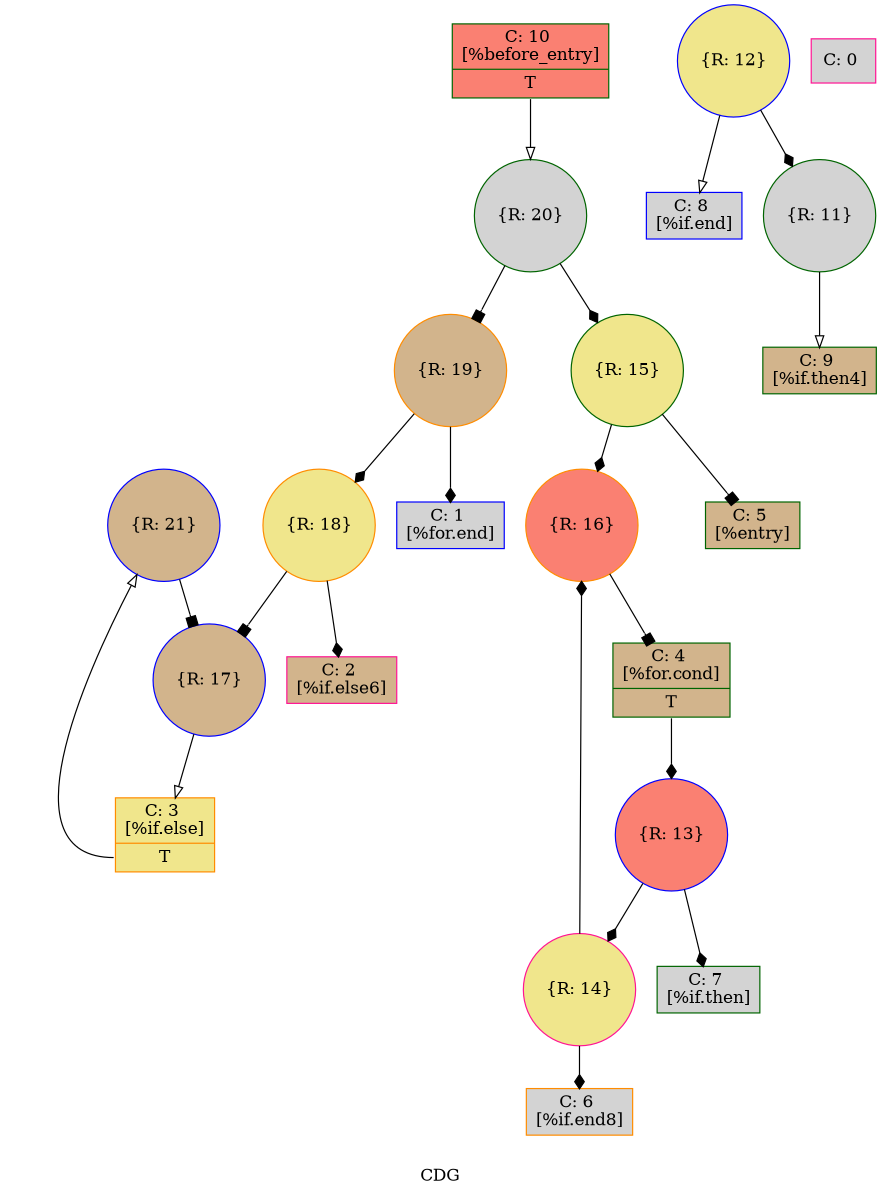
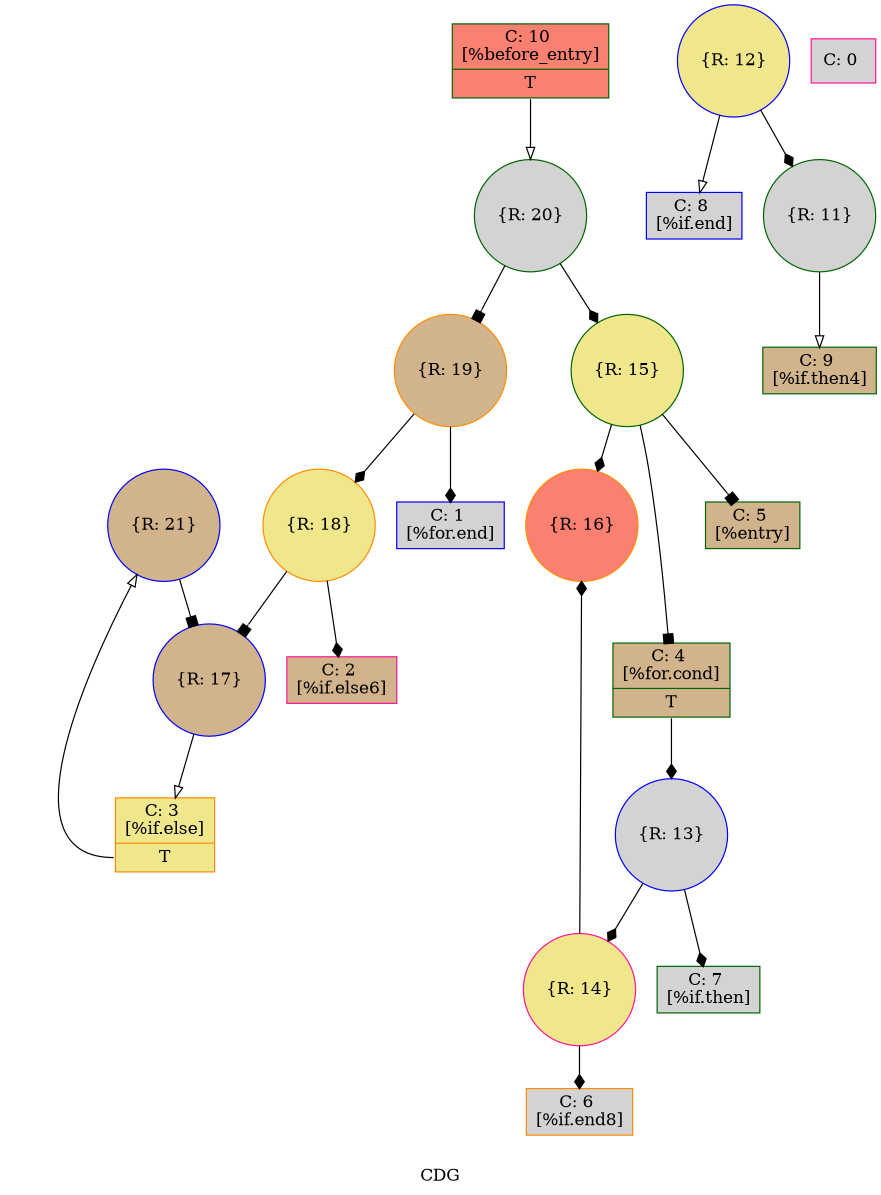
  digraph {
    label=CDG
    node [color=darkgreen fillcolor=lightgrey shape=circle style=filled]
    edge [arrowhead=diamond]
    n1 [color=blue fillcolor=tan label="{R: 21}"]
    n2 [color=blue fillcolor=tan label="{R: 17}"]
    n3 [color=blue fillcolor=khaki label="{R: 12}"]
    n4 [color=blue label="{C: 8 \n[%if.end]\n}" shape=record]
    n5 [label="{R: 11}"]
    n6 [color=darkorange fillcolor=khaki label="{C: 3 \n[%if.else]\n|{<s0>T}}" shape=record]
    n7 [color=deeppink fillcolor=khaki label="{R: 14}"]
    n8 [color=darkorange fillcolor=salmon label="{R: 16}"]
    n9 [color=darkorange label="{C: 6 \n[%if.end8]\n}" shape=record]
    n10 [fillcolor=tan label="{C: 9 \n[%if.then4]\n}" shape=record]
    n11 [fillcolor=tan label="{C: 4 \n[%for.cond]\n|{<s0>T}}" shape=record]
    n12 [label="{R: 20}"]
    n13 [fillcolor=khaki label="{R: 15}"]
    n14 [color=darkorange fillcolor=tan label="{R: 19}"]
    n15 [fillcolor=tan label="{C: 5 \n[%entry]\n}" shape=record]
    n16 [color=blue label="{C: 1 \n[%for.end]\n}" shape=record]
    n17 [color=darkorange fillcolor=khaki label="{R: 18}"]
    n18 [color=deeppink fillcolor=tan label="{C: 2 \n[%if.else6]\n}" shape=record]
-   n19 [color=blue fillcolor=salmon label="{R: 13}"]
+   n19 [color=blue label="{R: 13}"]
    n20 [label="{C: 7 \n[%if.then]\n}" shape=record]
    n21 [color=deeppink label="{C: 0 \n}" shape=record]
    n22 [fillcolor=salmon label="{C: 10 \n[%before_entry]\n|{<s0>T}}" shape=record]
    n1 -> n2 [arrowhead=box]
    n2 -> n6 [arrowhead=onormal]
    n3 -> n4 [arrowhead=onormal]
    n3 -> n5
    n5 -> n10 [arrowhead=onormal]
    n6 -> n1 [arrowhead=onormal collor=blue tailport=s0]
    n7 -> n8
    n7 -> n9
-   n8 -> n11 [arrowhead=box]
+   n13 -> n11 [arrowhead=box]
    n11 -> n19 [collor=blue tailport=s0]
    n12 -> n13
    n12 -> n14 [arrowhead=box]
    n13 -> n8
    n13 -> n15 [arrowhead=box]
    n14 -> n16
    n14 -> n17
    n17 -> n2 [arrowhead=box]
    n17 -> n18
    n19 -> n7
    n19 -> n20
    n22 -> n12 [arrowhead=onormal collor=blue tailport=s0]
  }
